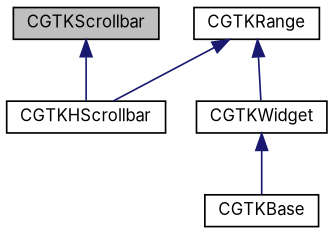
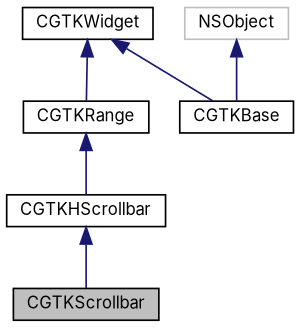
  digraph {
    fontname=Inter
    node [color=black fillcolor=white fontname=Inter fontsize=10 shape=record style=filled]
    edge [color=midnightblue dir=back fontname=Inter fontsize=10 labelfontname=Helvetica labelfontsize=10 style=solid]
    n1 [fillcolor=grey75 fontcolor=black height=0.2 label=CGTKScrollbar width=0.4]
    n2 [height=0.2 label=CGTKHScrollbar width=0.4]
    n3 [height=0.2 label=CGTKRange width=0.4]
    n4 [height=0.2 label=CGTKWidget width=0.4]
    n5 [height=0.2 label=CGTKBase width=0.4]
-   n1 -> n2
+   n6 [color=grey75 height=0.2 label=NSObject width=0.4]
+   n2 -> n1
    n3 -> n2
-   n3 -> n4
+   n4 -> n3
    n4 -> n5
+   n6 -> n5
  }
